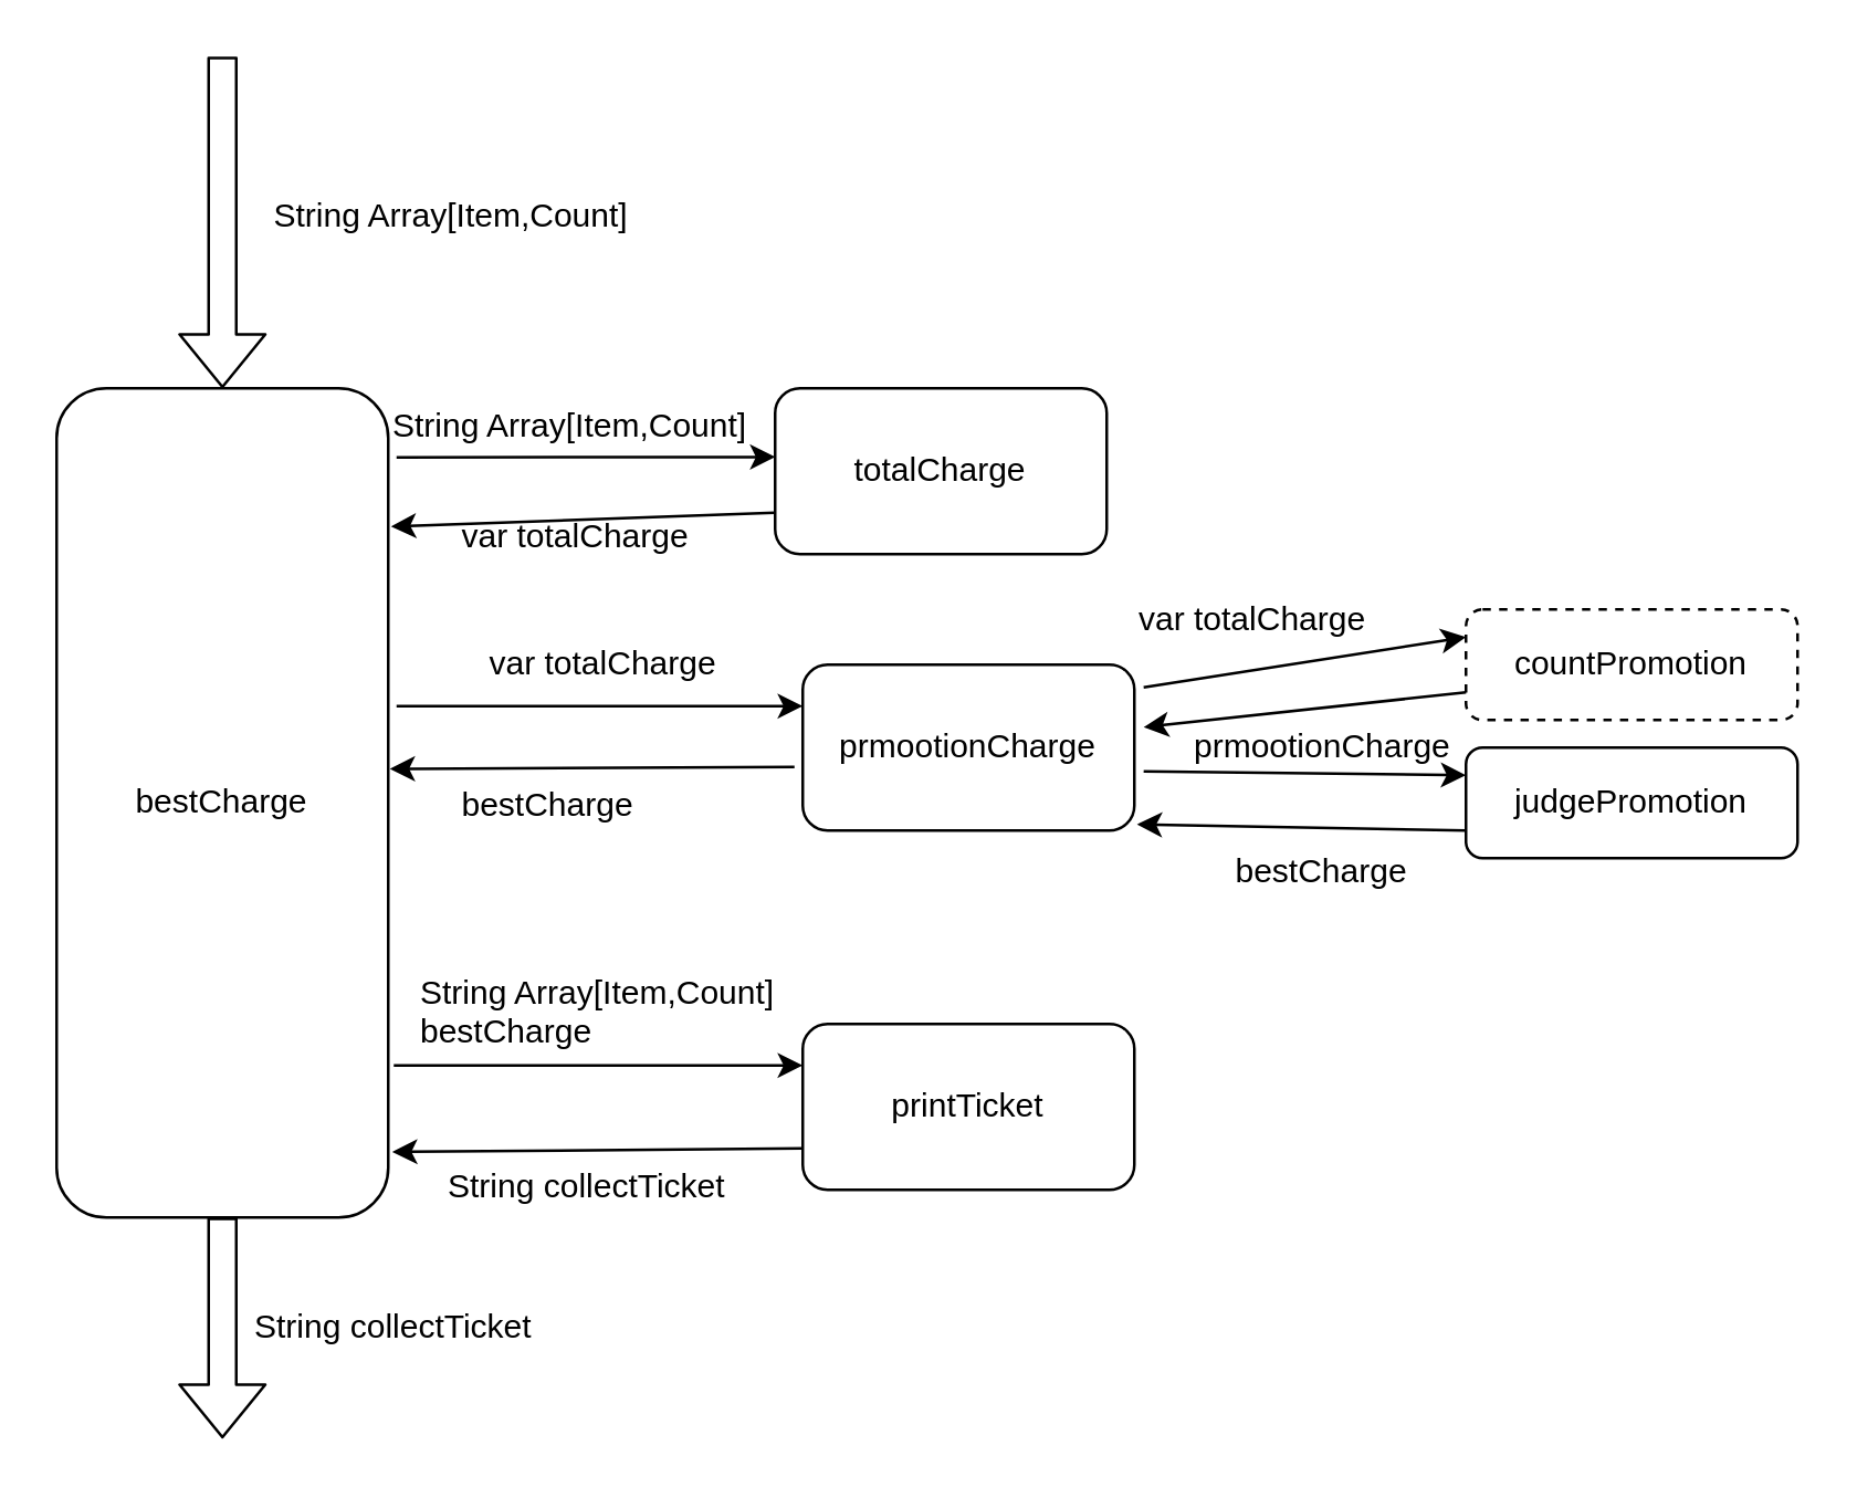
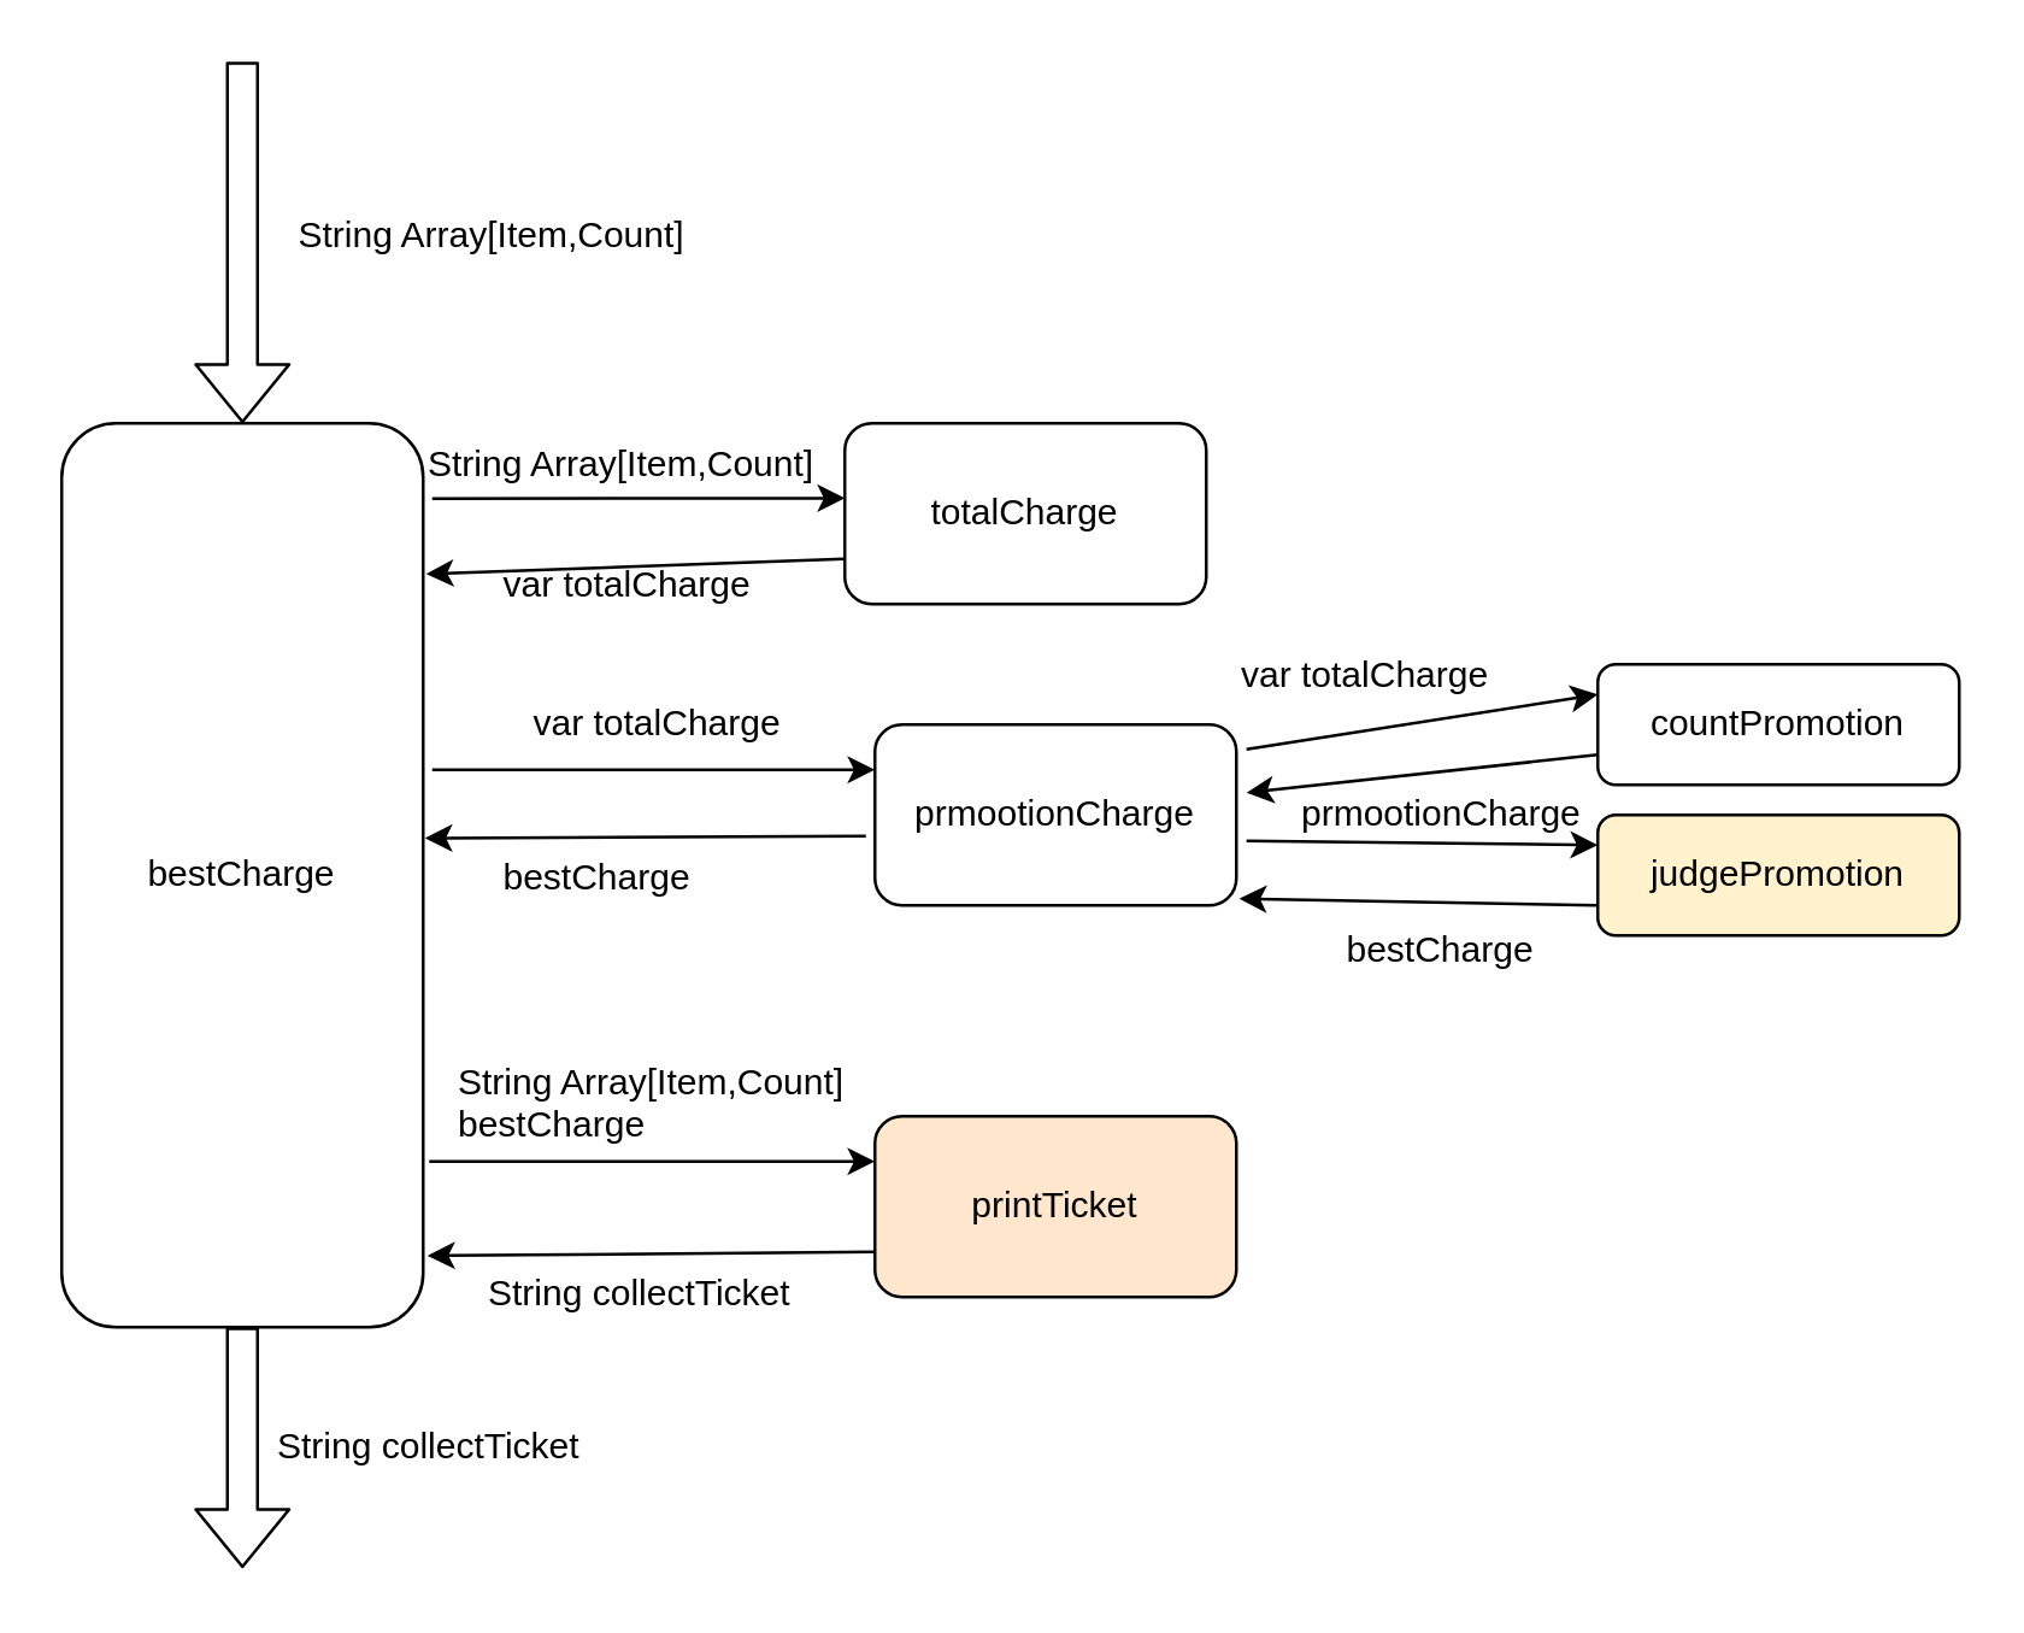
  <mxCell id="0" />
  <mxCell id="1" parent="0" />
  <mxCell id="2" value="bestCharge" style="rounded=1;whiteSpace=wrap;html=1;" vertex="1" parent="1"><mxGeometry x="20" y="140" width="120" height="300" as="geometry" /></mxCell>
  <mxCell id="3" value="" style="shape=flexArrow;endArrow=classic;html=1;entryX=0.5;entryY=0;entryDx=0;entryDy=0;" edge="1" parent="1" target="2"><mxGeometry width="50" height="50" relative="1" as="geometry"><mxPoint x="80" y="20" as="sourcePoint" /><mxPoint x="90" y="60" as="targetPoint" /></mxGeometry></mxCell>
  <mxCell id="4" value="String Array[Item,Count]&lt;br&gt;" style="text;html=1;resizable=0;points=[];autosize=1;align=left;verticalAlign=top;spacingTop=-4;" vertex="1" parent="1"><mxGeometry x="97" y="68" width="140" height="20" as="geometry" /></mxCell>
  <mxCell id="5" value="totalCharge" style="rounded=1;whiteSpace=wrap;html=1;" vertex="1" parent="1"><mxGeometry x="280" y="140" width="120" height="60" as="geometry" /></mxCell>
  <mxCell id="6" value="" style="endArrow=classic;html=1;entryX=0;entryY=0.414;entryDx=0;entryDy=0;entryPerimeter=0;" edge="1" parent="1" target="5"><mxGeometry width="50" height="50" relative="1" as="geometry"><mxPoint x="143" y="165" as="sourcePoint" /><mxPoint x="230" y="180" as="targetPoint" /></mxGeometry></mxCell>
  <mxCell id="7" value="String Array[Item,Count]" style="text;html=1;" vertex="1" parent="1"><mxGeometry x="140" y="140" width="150" height="30" as="geometry" /></mxCell>
  <mxCell id="8" value="" style="endArrow=classic;html=1;exitX=0;exitY=0.75;exitDx=0;exitDy=0;" edge="1" parent="1" source="5"><mxGeometry width="50" height="50" relative="1" as="geometry"><mxPoint x="250" y="310" as="sourcePoint" /><mxPoint x="141" y="190" as="targetPoint" /></mxGeometry></mxCell>
  <mxCell id="9" value="var totalCharge" style="text;html=1;resizable=0;points=[];autosize=1;align=left;verticalAlign=top;spacingTop=-4;" vertex="1" parent="1"><mxGeometry x="165" y="184" width="100" height="20" as="geometry" /></mxCell>
  <mxCell id="10" value="prmootionCharge" style="rounded=1;whiteSpace=wrap;html=1;" vertex="1" parent="1"><mxGeometry x="290" y="240" width="120" height="60" as="geometry" /></mxCell>
  <mxCell id="11" value="" style="endArrow=classic;html=1;entryX=0;entryY=0.25;entryDx=0;entryDy=0;" edge="1" parent="1" target="10"><mxGeometry width="50" height="50" relative="1" as="geometry"><mxPoint x="143" y="255" as="sourcePoint" /><mxPoint x="230" y="270" as="targetPoint" /></mxGeometry></mxCell>
  <mxCell id="12" value="var totalCharge" style="text;html=1;resizable=0;points=[];autosize=1;align=left;verticalAlign=top;spacingTop=-4;" vertex="1" parent="1"><mxGeometry x="175" y="230" width="100" height="20" as="geometry" /></mxCell>
  <mxCell id="13" value="" style="endArrow=classic;html=1;exitX=-0.025;exitY=0.617;exitDx=0;exitDy=0;exitPerimeter=0;entryX=1.005;entryY=0.459;entryDx=0;entryDy=0;entryPerimeter=0;" edge="1" parent="1" source="10" target="2"><mxGeometry width="50" height="50" relative="1" as="geometry"><mxPoint x="220" y="390" as="sourcePoint" /><mxPoint x="270" y="340" as="targetPoint" /></mxGeometry></mxCell>
  <mxCell id="14" value="bestCharge" style="text;html=1;resizable=0;points=[];autosize=1;align=left;verticalAlign=top;spacingTop=-4;" vertex="1" parent="1"><mxGeometry x="165" y="281" width="80" height="20" as="geometry" /></mxCell>
- <mxCell id="15" value="printTicket" style="rounded=1;whiteSpace=wrap;html=1;" vertex="1" parent="1"><mxGeometry x="290" y="370" width="120" height="60" as="geometry" /></mxCell>
+ <mxCell id="15" value="printTicket" style="rounded=1;whiteSpace=wrap;html=1;fillColor=#ffe6cc;" vertex="1" parent="1"><mxGeometry x="290" y="370" width="120" height="60" as="geometry" /></mxCell>
  <mxCell id="16" value="" style="endArrow=classic;html=1;entryX=0;entryY=0.25;entryDx=0;entryDy=0;" edge="1" parent="1" target="15"><mxGeometry width="50" height="50" relative="1" as="geometry"><mxPoint x="142" y="385" as="sourcePoint" /><mxPoint x="260" y="400" as="targetPoint" /></mxGeometry></mxCell>
  <mxCell id="17" value="String Array[Item,Count]&lt;br&gt;bestCharge" style="text;html=1;" vertex="1" parent="1"><mxGeometry x="150" y="345" width="150" height="30" as="geometry" /></mxCell>
  <mxCell id="18" value="" style="endArrow=classic;html=1;exitX=0;exitY=0.75;exitDx=0;exitDy=0;entryX=1.012;entryY=0.921;entryDx=0;entryDy=0;entryPerimeter=0;" edge="1" parent="1" source="15" target="2"><mxGeometry width="50" height="50" relative="1" as="geometry"><mxPoint x="230" y="540" as="sourcePoint" /><mxPoint x="280" y="490" as="targetPoint" /></mxGeometry></mxCell>
  <mxCell id="19" value="String collectTicket" style="text;html=1;resizable=0;points=[];autosize=1;align=left;verticalAlign=top;spacingTop=-4;" vertex="1" parent="1"><mxGeometry x="160" y="419" width="120" height="20" as="geometry" /></mxCell>
  <mxCell id="20" value="" style="shape=flexArrow;endArrow=classic;html=1;exitX=0.5;exitY=1;exitDx=0;exitDy=0;" edge="1" parent="1" source="2"><mxGeometry width="50" height="50" relative="1" as="geometry"><mxPoint x="60" y="560" as="sourcePoint" /><mxPoint x="80" y="520" as="targetPoint" /></mxGeometry></mxCell>
  <mxCell id="21" value="String collectTicket" style="text;html=1;resizable=0;points=[];autosize=1;align=left;verticalAlign=top;spacingTop=-4;" vertex="1" parent="1"><mxGeometry x="90" y="470" width="120" height="20" as="geometry" /></mxCell>
- <mxCell id="22" value="countPromotion" style="rounded=1;whiteSpace=wrap;html=1;dashed=1;" vertex="1" parent="1"><mxGeometry x="530" y="220" width="120" height="40" as="geometry" /></mxCell>
+ <mxCell id="22" value="countPromotion" style="rounded=1;whiteSpace=wrap;html=1;" vertex="1" parent="1"><mxGeometry x="530" y="220" width="120" height="40" as="geometry" /></mxCell>
  <mxCell id="23" value="" style="endArrow=classic;html=1;exitX=1.028;exitY=0.137;exitDx=0;exitDy=0;exitPerimeter=0;entryX=0;entryY=0.25;entryDx=0;entryDy=0;" edge="1" parent="1" source="10" target="22"><mxGeometry width="50" height="50" relative="1" as="geometry"><mxPoint x="470" y="370" as="sourcePoint" /><mxPoint x="520" y="320" as="targetPoint" /></mxGeometry></mxCell>
  <mxCell id="24" value="" style="endArrow=classic;html=1;exitX=0;exitY=0.75;exitDx=0;exitDy=0;entryX=1.028;entryY=0.377;entryDx=0;entryDy=0;entryPerimeter=0;" edge="1" parent="1" source="22" target="10"><mxGeometry width="50" height="50" relative="1" as="geometry"><mxPoint x="470" y="350" as="sourcePoint" /><mxPoint x="520" y="300" as="targetPoint" /></mxGeometry></mxCell>
  <mxCell id="25" value="var totalCharge" style="text;html=1;" vertex="1" parent="1"><mxGeometry x="410" y="210" width="110" height="30" as="geometry" /></mxCell>
- <mxCell id="26" value="judgePromotion" style="rounded=1;whiteSpace=wrap;html=1;" vertex="1" parent="1"><mxGeometry x="530" y="270" width="120" height="40" as="geometry" /></mxCell>
+ <mxCell id="26" value="judgePromotion" style="rounded=1;whiteSpace=wrap;html=1;fillColor=#fff2cc;" vertex="1" parent="1"><mxGeometry x="530" y="270" width="120" height="40" as="geometry" /></mxCell>
  <mxCell id="27" value="" style="endArrow=classic;html=1;exitX=0;exitY=0.75;exitDx=0;exitDy=0;entryX=1.008;entryY=0.963;entryDx=0;entryDy=0;entryPerimeter=0;" edge="1" parent="1" source="26" target="10"><mxGeometry width="50" height="50" relative="1" as="geometry"><mxPoint x="440" y="390" as="sourcePoint" /><mxPoint x="490" y="340" as="targetPoint" /></mxGeometry></mxCell>
  <mxCell id="28" value="" style="endArrow=classic;html=1;exitX=1.028;exitY=0.643;exitDx=0;exitDy=0;exitPerimeter=0;entryX=0;entryY=0.25;entryDx=0;entryDy=0;" edge="1" parent="1" source="10" target="26"><mxGeometry width="50" height="50" relative="1" as="geometry"><mxPoint x="430" y="370" as="sourcePoint" /><mxPoint x="480" y="320" as="targetPoint" /></mxGeometry></mxCell>
  <mxCell id="29" value="&lt;span style=&quot;text-align: center ; white-space: normal&quot;&gt;prmootionCharge&lt;/span&gt;" style="text;html=1;resizable=0;points=[];autosize=1;align=left;verticalAlign=top;spacingTop=-4;" vertex="1" parent="1"><mxGeometry x="430" y="260" width="110" height="20" as="geometry" /></mxCell>
  <mxCell id="30" value="bestCharge" style="text;html=1;resizable=0;points=[];autosize=1;align=left;verticalAlign=top;spacingTop=-4;" vertex="1" parent="1"><mxGeometry x="445" y="305" width="80" height="20" as="geometry" /></mxCell>
